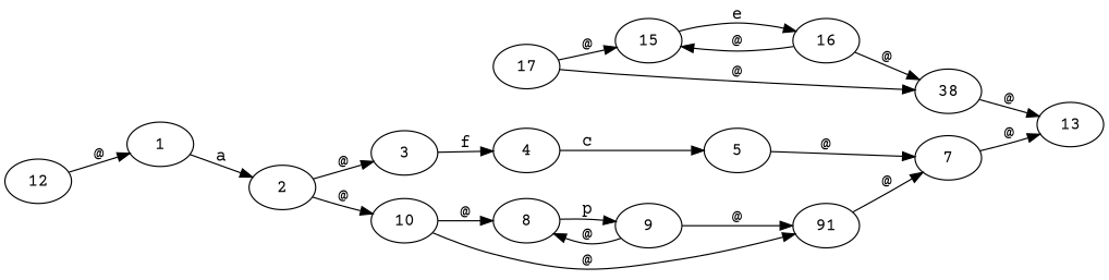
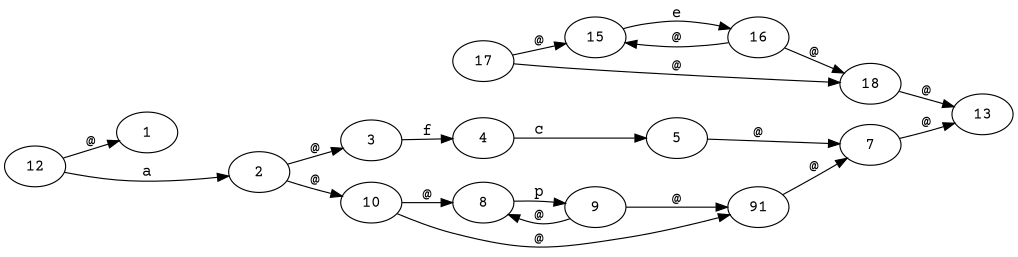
  digraph {
    fontname="Courier Prime"
    rankdir=LR
    node [fontname="Courier Prime"]
    edge [fontname="Courier Prime"]
    1
    2
    3
    10
    4
    8
    n7 [label=91]
    5
    9
    7
    13
    12
    17
    15
-   18 [label=38]
+   18
    16
-   1 -> 2 [label=a]
+   12 -> 2 [label=a]
    2 -> 3 [label="@"]
    2 -> 10 [label="@"]
    3 -> 4 [label=f]
    10 -> 8 [label="@"]
    10 -> n7 [label="@"]
    4 -> 5 [label=c]
    8 -> 9 [label=p]
    n7 -> 7 [label="@"]
    5 -> 7 [label="@"]
    9 -> 8 [label="@"]
    9 -> n7 [label="@"]
    7 -> 13 [label="@"]
    12 -> 1 [label="@"]
    17 -> 15 [label="@"]
    17 -> 18 [label="@"]
    15 -> 16 [label=e]
    18 -> 13 [label="@"]
    16 -> 15 [label="@"]
    16 -> 18 [label="@"]
  }
